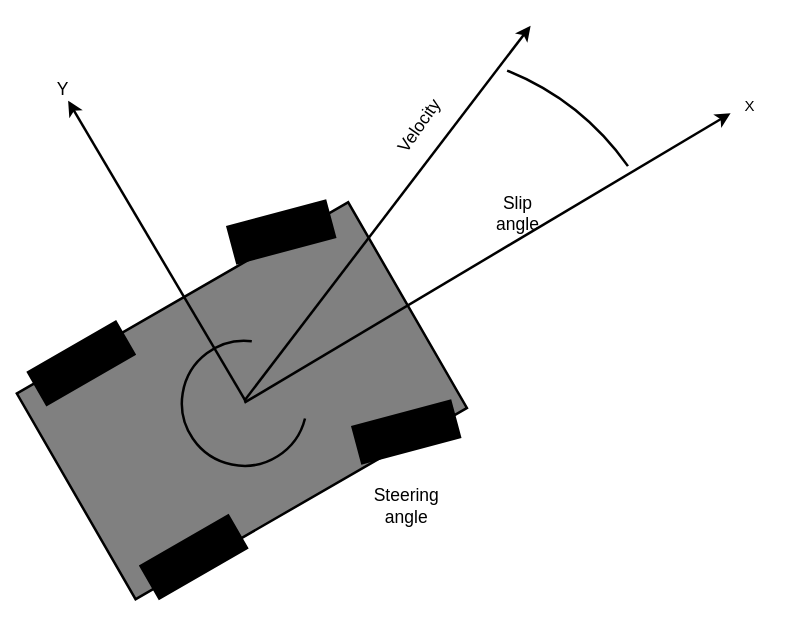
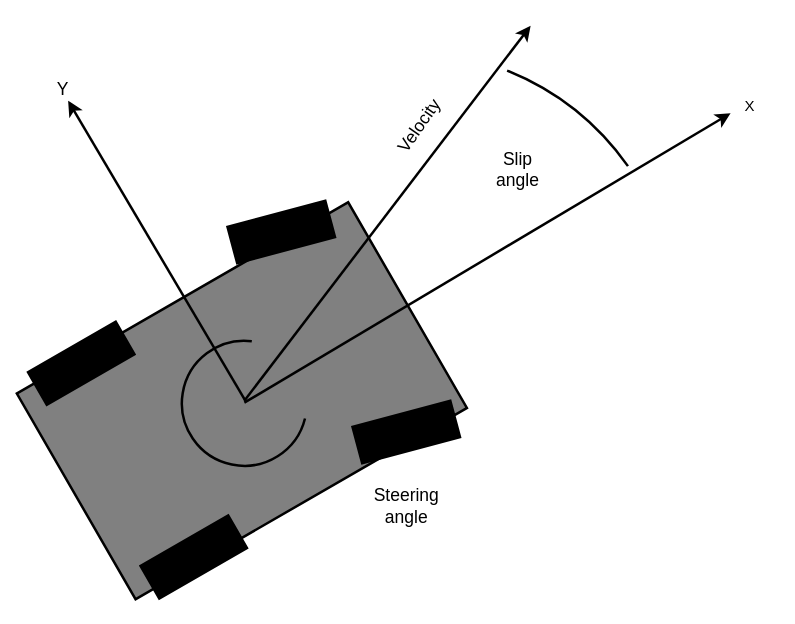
  <mxCell id="0" />
  <mxCell id="1" parent="0" />
  <mxCell id="2" value="" style="rounded=0;whiteSpace=wrap;html=1;rotation=330;fillColor=#808080;strokeWidth=2;" vertex="1" parent="1"><mxGeometry x="39.96" y="225" width="306.08" height="190" as="geometry" /></mxCell>
  <mxCell id="3" value="" style="endArrow=classic;html=1;rounded=0;strokeWidth=2;" edge="1" parent="1"><mxGeometry width="50" height="50" relative="1" as="geometry"><mxPoint x="196" y="320.294" as="sourcePoint" /><mxPoint x="54" y="80" as="targetPoint" /></mxGeometry></mxCell>
  <mxCell id="4" value="" style="endArrow=classic;html=1;rounded=0;strokeWidth=2;" edge="1" parent="1"><mxGeometry width="50" height="50" relative="1" as="geometry"><mxPoint x="195" y="321.52" as="sourcePoint" /><mxPoint x="584" y="90" as="targetPoint" /></mxGeometry></mxCell>
  <mxCell id="5" value="Y" style="text;html=1;strokeColor=none;fillColor=none;align=center;verticalAlign=middle;whiteSpace=wrap;rounded=0;fontSize=14;strokeWidth=2;" vertex="1" parent="1"><mxGeometry x="20" y="56" width="60" height="30" as="geometry" /></mxCell>
  <mxCell id="6" value="&lt;div&gt;X&lt;br&gt;&lt;/div&gt;" style="text;html=1;align=center;verticalAlign=middle;resizable=0;points=[];autosize=1;strokeColor=none;fillColor=none;strokeWidth=2;" vertex="1" parent="1"><mxGeometry x="584" y="70" width="30" height="30" as="geometry" /></mxCell>
  <mxCell id="7" value="" style="rounded=0;whiteSpace=wrap;html=1;rotation=-15;fillColor=#000000;strokeWidth=2;" vertex="1" parent="1"><mxGeometry x="184" y="170" width="81" height="30" as="geometry" /></mxCell>
  <mxCell id="8" value="" style="rounded=0;whiteSpace=wrap;html=1;rotation=-15;fillColor=#000000;strokeWidth=2;" vertex="1" parent="1"><mxGeometry x="284" y="330" width="81" height="30" as="geometry" /></mxCell>
  <mxCell id="9" value="" style="rounded=0;whiteSpace=wrap;html=1;rotation=-30;fillColor=#000000;strokeWidth=2;" vertex="1" parent="1"><mxGeometry x="114" y="430" width="81" height="30" as="geometry" /></mxCell>
  <mxCell id="10" value="" style="rounded=0;whiteSpace=wrap;html=1;rotation=-30;fillColor=#000000;strokeWidth=2;" vertex="1" parent="1"><mxGeometry x="24" y="275" width="81" height="30" as="geometry" /></mxCell>
  <mxCell id="11" value="&lt;font style=&quot;font-size: 14px;&quot;&gt;Steering angle&lt;/font&gt;" style="text;html=1;strokeColor=none;fillColor=none;align=center;verticalAlign=middle;whiteSpace=wrap;rounded=0;fontSize=14;strokeWidth=2;" vertex="1" parent="1"><mxGeometry x="294.5" y="389" width="60" height="30" as="geometry" /></mxCell>
  <mxCell id="12" value="" style="endArrow=classic;html=1;rounded=0;strokeWidth=2;" edge="1" parent="1"><mxGeometry width="50" height="50" relative="1" as="geometry"><mxPoint x="195" y="320" as="sourcePoint" /><mxPoint x="424" y="20" as="targetPoint" /></mxGeometry></mxCell>
  <mxCell id="13" value="" style="verticalLabelPosition=bottom;verticalAlign=top;html=1;shape=mxgraph.basic.arc;startAngle=0.061;endAngle=0.152;aspect=fixed;strokeWidth=2;" vertex="1" parent="1"><mxGeometry x="105" y="40" width="437" height="437" as="geometry" /></mxCell>
- <mxCell id="14" value="Slip angle" style="text;html=1;strokeColor=none;fillColor=none;align=center;verticalAlign=middle;whiteSpace=wrap;rounded=0;fontSize=14;strokeWidth=2;" vertex="1" parent="1"><mxGeometry x="384" y="155" width="60" height="30" as="geometry" /></mxCell>
+ <mxCell id="14" value="Slip angle" style="text;html=1;strokeColor=none;fillColor=none;align=center;verticalAlign=middle;whiteSpace=wrap;rounded=0;fontSize=14;strokeWidth=2;" vertex="1" parent="1"><mxGeometry x="384" y="120" width="60" height="30" as="geometry" /></mxCell>
  <mxCell id="15" value="" style="verticalLabelPosition=bottom;verticalAlign=top;html=1;shape=mxgraph.basic.arc;startAngle=0.289;endAngle=0.019;aspect=fixed;strokeWidth=2;" vertex="1" parent="1"><mxGeometry x="145" y="272.02" width="100" height="100" as="geometry" /></mxCell>
  <mxCell id="16" value="Velocity" style="text;html=1;strokeColor=none;fillColor=none;align=center;verticalAlign=middle;whiteSpace=wrap;rounded=0;fontSize=14;strokeWidth=2;rotation=-55;" vertex="1" parent="1"><mxGeometry x="305" y="85" width="60" height="30" as="geometry" /></mxCell>
